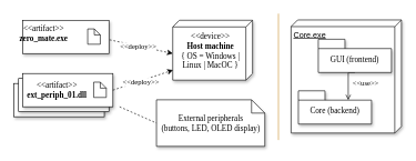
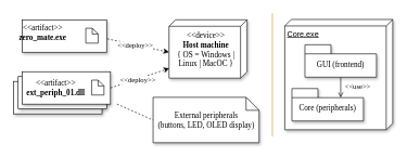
  <mxCell id="0" />
  <mxCell id="1" parent="0" />
  <mxCell id="2" value="Core.exe" style="verticalAlign=top;align=left;spacingTop=8;spacingLeft=2;spacingRight=12;shape=cube;size=10;direction=south;fontStyle=4;html=1;whiteSpace=wrap;shadow=1;" parent="1" vertex="1"><mxGeometry x="437" y="29.5" width="166" height="170" as="geometry" /></mxCell>
  <mxCell id="3" value="" style="rounded=0;whiteSpace=wrap;html=1;shadow=1;" parent="1" vertex="1"><mxGeometry x="20" y="125" width="136" height="50" as="geometry" /></mxCell>
  <mxCell id="4" value="" style="rounded=0;whiteSpace=wrap;html=1;shadow=1;" parent="1" vertex="1"><mxGeometry x="27" y="117.5" width="136" height="50" as="geometry" /></mxCell>
  <mxCell id="5" value="" style="verticalAlign=top;align=left;spacingTop=8;spacingLeft=2;spacingRight=12;shape=cube;size=10;direction=south;fontStyle=4;html=1;whiteSpace=wrap;shadow=1;" parent="1" vertex="1"><mxGeometry x="259" y="30" width="120" height="90" as="geometry" /></mxCell>
  <mxCell id="6" value="&amp;lt;&amp;lt;device&amp;gt;&amp;gt;&lt;br&gt;&lt;b&gt;Host machine&lt;/b&gt;&lt;br&gt;{ OS = Windows | Linux | MacOC }" style="text;html=1;strokeColor=none;fillColor=none;align=center;verticalAlign=middle;whiteSpace=wrap;rounded=0;fontFamily=Computer Modern;" parent="1" vertex="1"><mxGeometry x="266" y="61" width="100" height="30" as="geometry" /></mxCell>
  <mxCell id="7" value="" style="rounded=0;whiteSpace=wrap;html=1;shadow=1;" parent="1" vertex="1"><mxGeometry x="33" y="30" width="130" height="50" as="geometry" /></mxCell>
  <mxCell id="8" value="" style="shape=note;size=9;whiteSpace=wrap;html=1;" parent="1" vertex="1"><mxGeometry x="131" y="43" width="19" height="23" as="geometry" /></mxCell>
  <mxCell id="9" value="&amp;lt;&amp;lt;artifact&amp;gt;&amp;gt;&lt;br&gt;&lt;b&gt;zero_mate.exe&lt;/b&gt;" style="text;html=1;strokeColor=none;fillColor=none;align=center;verticalAlign=middle;whiteSpace=wrap;rounded=0;fontFamily=Computer Modern;" parent="1" vertex="1"><mxGeometry x="35" y="34.5" width="60" height="30" as="geometry" /></mxCell>
  <mxCell id="10" value="" style="endArrow=classic;html=1;rounded=0;entryX=0;entryY=0;entryDx=50;entryDy=120;entryPerimeter=0;exitX=1.008;exitY=0.587;exitDx=0;exitDy=0;exitPerimeter=0;dashed=1;" parent="1" source="7" target="5" edge="1"><mxGeometry width="50" height="50" relative="1" as="geometry"><mxPoint x="109" y="200" as="sourcePoint" /><mxPoint x="159" y="150" as="targetPoint" /></mxGeometry></mxCell>
  <mxCell id="11" value="&lt;font face=&quot;Computer Modern&quot;&gt;&amp;lt;&amp;lt;deploy&amp;gt;&amp;gt;&lt;/font&gt;" style="edgeLabel;html=1;align=center;verticalAlign=middle;resizable=0;points=[];" parent="10" vertex="1" connectable="0"><mxGeometry x="-0.089" y="-1" relative="1" as="geometry"><mxPoint as="offset" /></mxGeometry></mxCell>
  <mxCell id="12" value="" style="rounded=0;whiteSpace=wrap;html=1;shadow=1;" parent="1" vertex="1"><mxGeometry x="33" y="110" width="136" height="50" as="geometry" /></mxCell>
  <mxCell id="13" value="" style="shape=note;size=9;whiteSpace=wrap;html=1;" parent="1" vertex="1"><mxGeometry x="140" y="123" width="19" height="23" as="geometry" /></mxCell>
  <mxCell id="14" value="&amp;lt;&amp;lt;artifact&amp;gt;&amp;gt;&lt;br&gt;&lt;b&gt;ext_periph_01.dll&lt;/b&gt;" style="text;html=1;strokeColor=none;fillColor=none;align=center;verticalAlign=middle;whiteSpace=wrap;rounded=0;fontFamily=Computer Modern;" parent="1" vertex="1"><mxGeometry x="55" y="119.5" width="60" height="30" as="geometry" /></mxCell>
  <mxCell id="15" value="" style="endArrow=classic;html=1;rounded=0;entryX=0.832;entryY=0.997;entryDx=0;entryDy=0;entryPerimeter=0;exitX=1;exitY=0.5;exitDx=0;exitDy=0;dashed=1;" parent="1" source="12" target="5" edge="1"><mxGeometry width="50" height="50" relative="1" as="geometry"><mxPoint x="164" y="90" as="sourcePoint" /><mxPoint x="269" y="90" as="targetPoint" /></mxGeometry></mxCell>
  <mxCell id="16" value="&lt;font face=&quot;Computer Modern&quot;&gt;&amp;lt;&amp;lt;deploy&amp;gt;&amp;gt;&lt;/font&gt;" style="edgeLabel;html=1;align=center;verticalAlign=middle;resizable=0;points=[];" parent="15" vertex="1" connectable="0"><mxGeometry x="-0.089" y="-1" relative="1" as="geometry"><mxPoint as="offset" /></mxGeometry></mxCell>
  <mxCell id="17" value="External peripherals &lt;br&gt;(buttons, LED, OLED display)" style="shape=note;size=20;whiteSpace=wrap;html=1;shadow=1;fontFamily=Computer Modern;" parent="1" vertex="1"><mxGeometry x="234.5" y="149.5" width="163" height="70" as="geometry" /></mxCell>
  <mxCell id="18" value="" style="endArrow=none;dashed=1;html=1;rounded=0;entryX=0;entryY=0.5;entryDx=0;entryDy=0;entryPerimeter=0;" parent="1" target="17" edge="1"><mxGeometry width="50" height="50" relative="1" as="geometry"><mxPoint x="179" y="160" as="sourcePoint" /><mxPoint x="149" y="260" as="targetPoint" /></mxGeometry></mxCell>
  <mxCell id="19" value="" style="endArrow=none;html=1;rounded=0;strokeColor=#ca9230;" parent="1" edge="1"><mxGeometry width="50" height="50" relative="1" as="geometry"><mxPoint x="418" y="210" as="sourcePoint" /><mxPoint x="418" y="20" as="targetPoint" /></mxGeometry></mxCell>
  <mxCell id="20" style="edgeStyle=orthogonalEdgeStyle;rounded=0;orthogonalLoop=1;jettySize=auto;html=1;exitX=0.5;exitY=1;exitDx=0;exitDy=0;exitPerimeter=0;entryX=0;entryY=0;entryDx=75;entryDy=14;entryPerimeter=0;dashed=0;endArrow=open;endFill=0;" parent="1" source="22" target="23" edge="1"><mxGeometry relative="1" as="geometry"><Array as="points"><mxPoint x="523" y="140" /><mxPoint x="523" y="140" /></Array><mxPoint x="540" y="119.5" as="sourcePoint" /><mxPoint x="540" y="161" as="targetPoint" /></mxGeometry></mxCell>
  <mxCell id="21" value="&lt;font face=&quot;Computer Modern&quot;&gt;&amp;lt;&amp;lt;use&amp;gt;&amp;gt;&lt;/font&gt;" style="edgeLabel;html=1;align=center;verticalAlign=middle;resizable=0;points=[];" parent="20" vertex="1" connectable="0"><mxGeometry x="0.075" relative="1" as="geometry"><mxPoint x="25" y="-3" as="offset" /></mxGeometry></mxCell>
- <mxCell id="22" value="GUI (frontend)" style="shape=folder;fontStyle=0;spacingTop=10;tabWidth=40;tabHeight=14;tabPosition=left;html=1;whiteSpace=wrap;fontFamily=Computer Modern;shadow=1;" parent="1" vertex="1"><mxGeometry x="478" y="58.5" width="110" height="50" as="geometry" /></mxCell>
- <mxCell id="23" value="Core (backend)" style="shape=folder;fontStyle=0;spacingTop=10;tabWidth=40;tabHeight=14;tabPosition=left;html=1;whiteSpace=wrap;fontFamily=Computer Modern;shadow=1;" parent="1" vertex="1"><mxGeometry x="448" y="136" width="110" height="50" as="geometry" /></mxCell>
+ <mxCell id="22" value="GUI (frontend)" style="shape=folder;fontStyle=0;spacingTop=10;tabWidth=40;tabHeight=14;tabPosition=left;html=1;whiteSpace=wrap;fontFamily=Computer Modern;shadow=1;" parent="1" vertex="1"><mxGeometry x="468" y="68.5" width="110" height="50" as="geometry" /></mxCell>
+ <mxCell id="23" value="Core (peripherals)" style="shape=folder;fontStyle=0;spacingTop=10;tabWidth=40;tabHeight=14;tabPosition=left;html=1;whiteSpace=wrap;fontFamily=Computer Modern;shadow=1;" parent="1" vertex="1"><mxGeometry x="448" y="136" width="110" height="50" as="geometry" /></mxCell>
